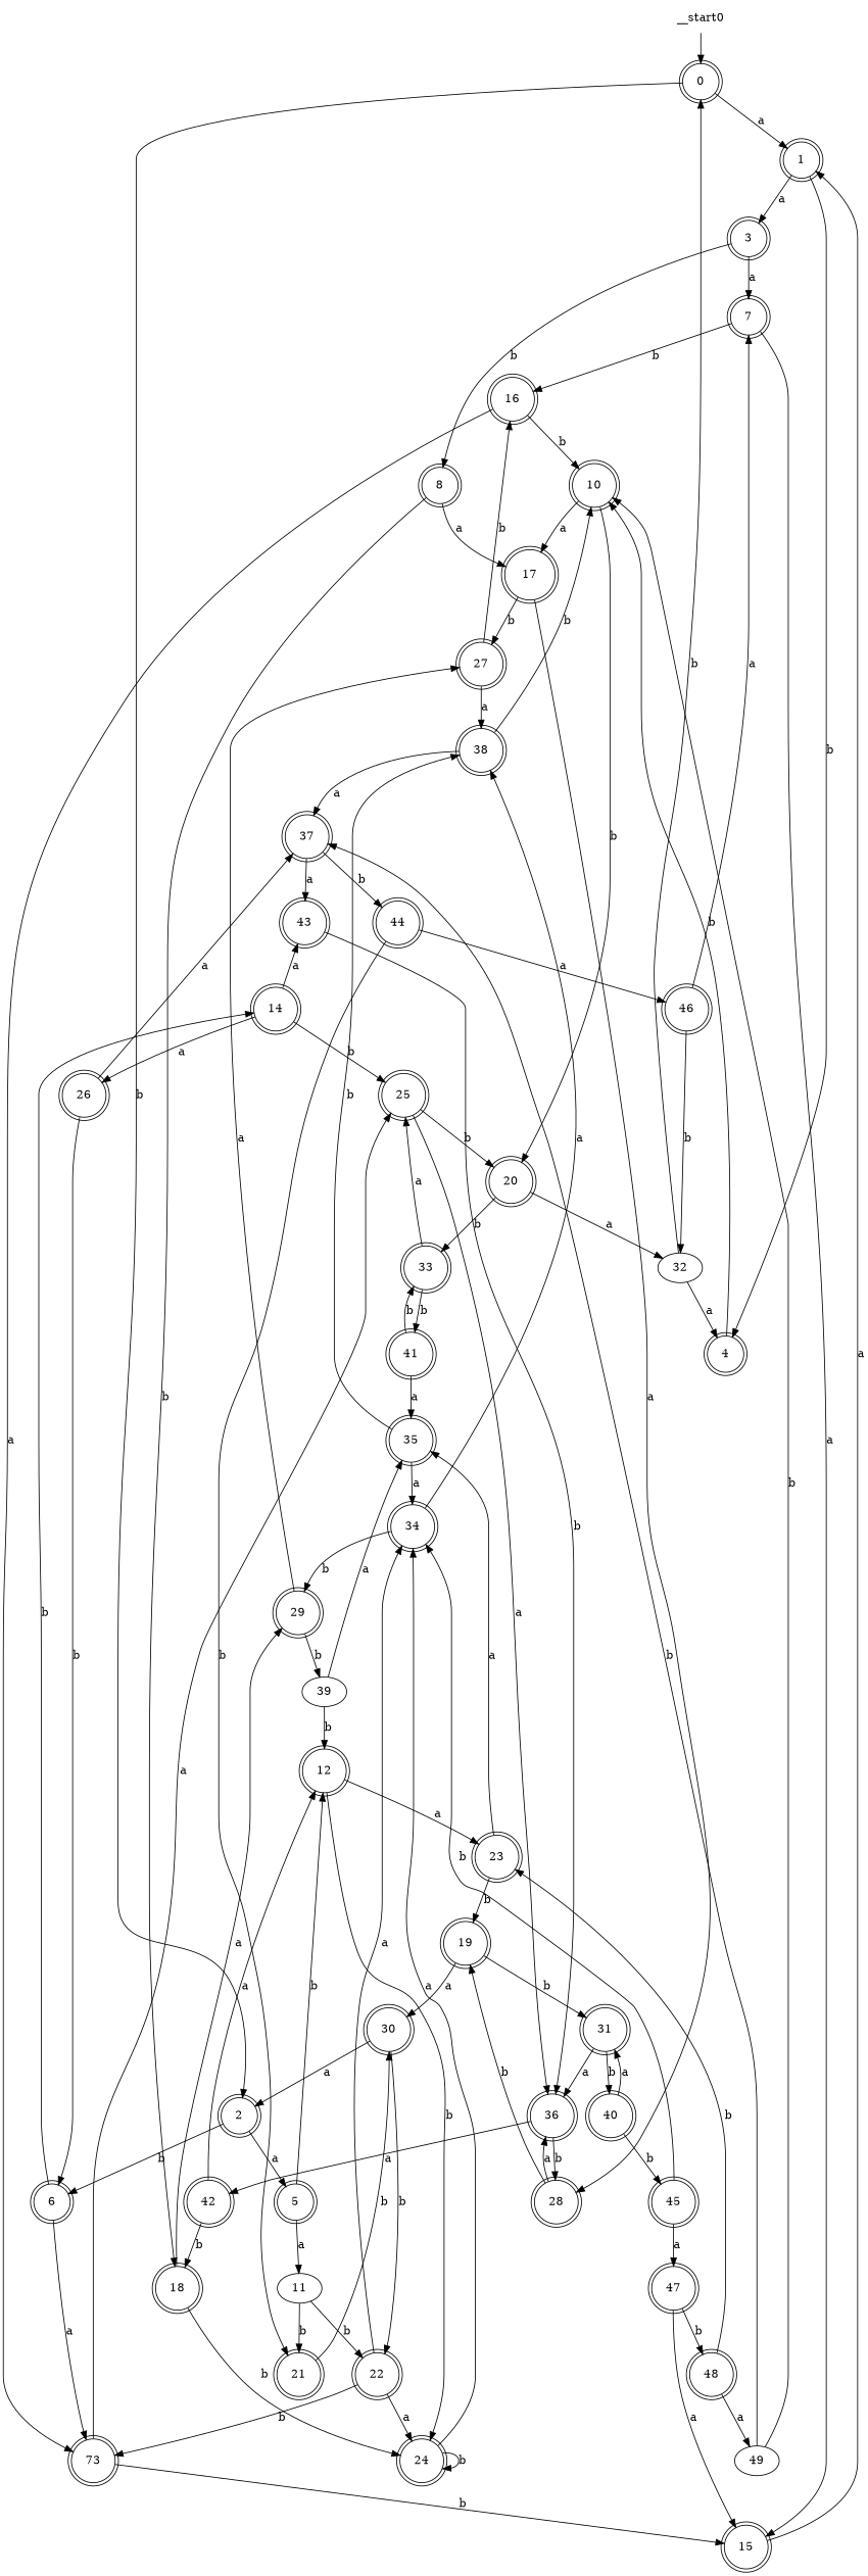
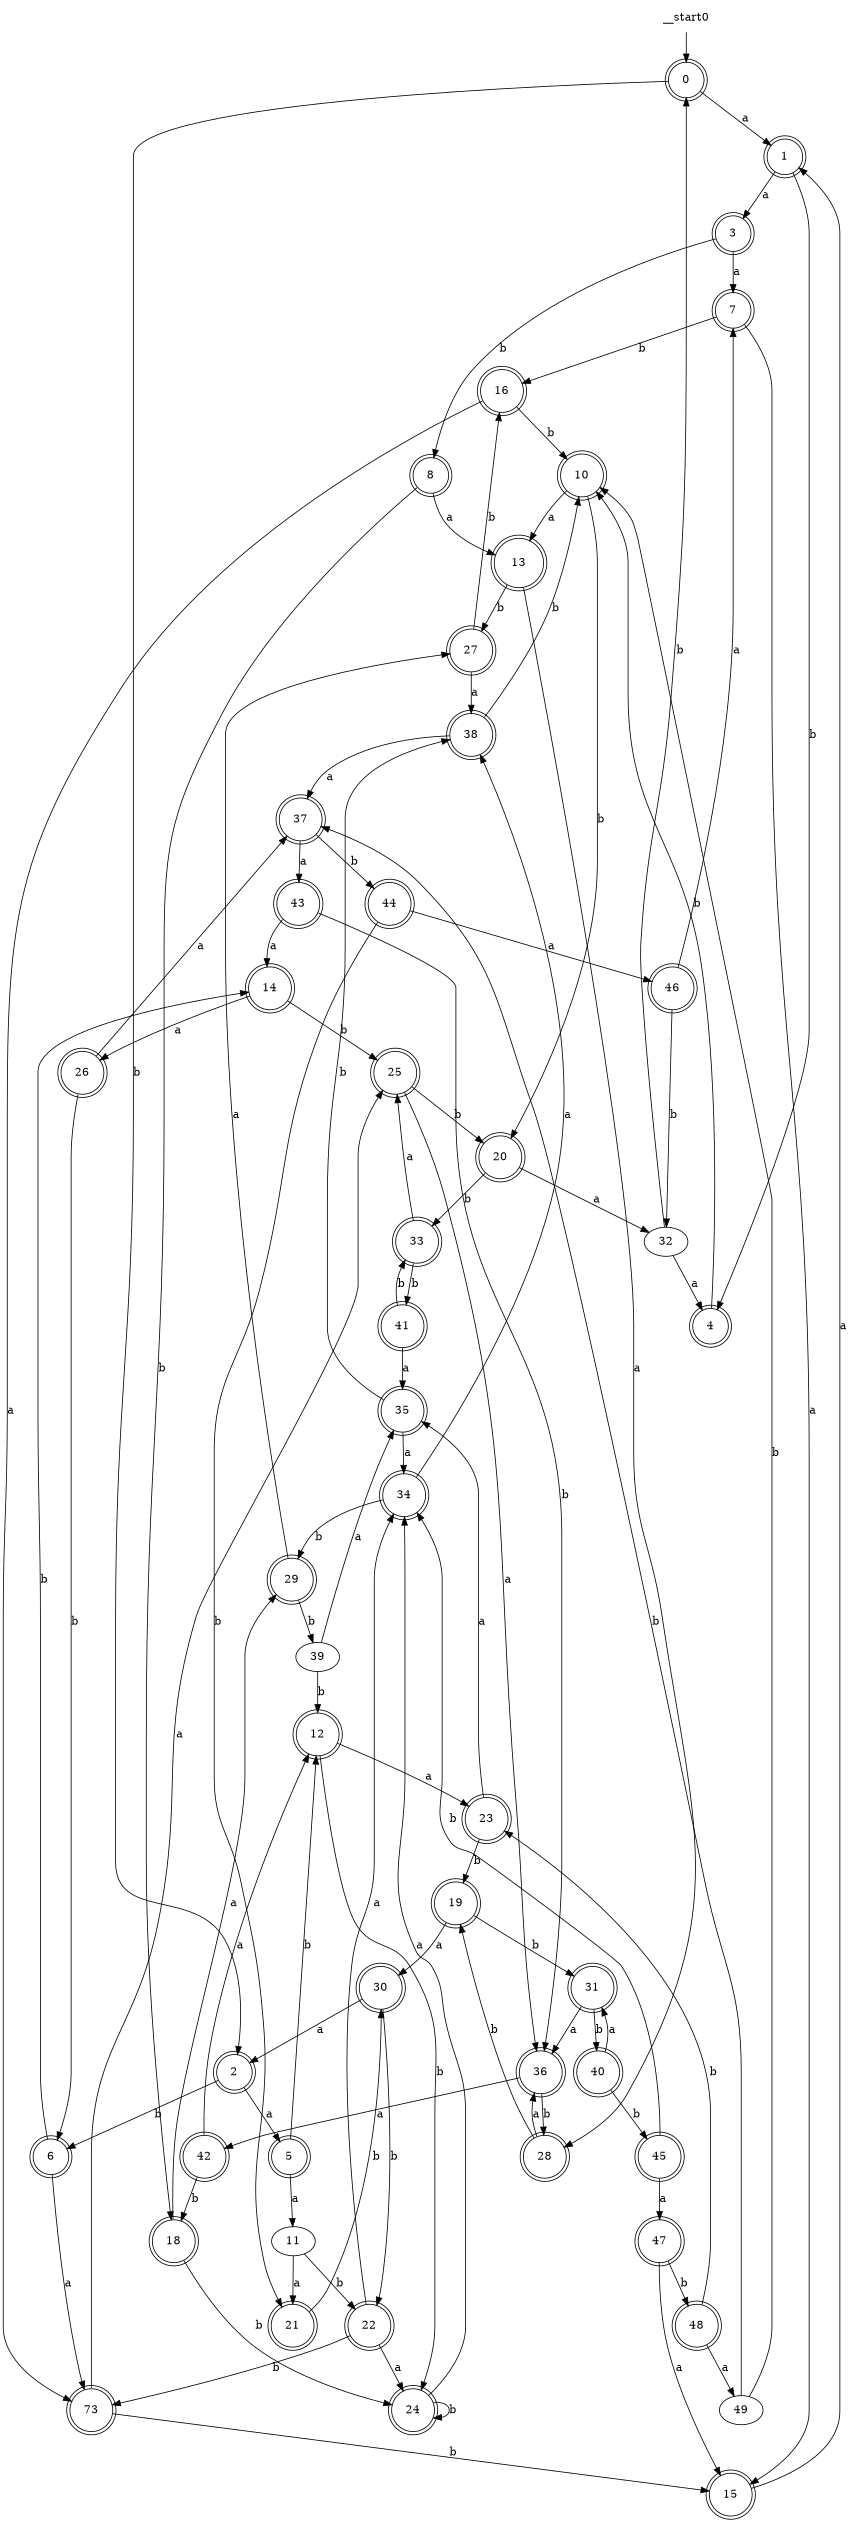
  digraph {
    node [shape=doublecircle]
    __start0 [shape=none]
    0
    1
    2
    3
    4
    5
    6
    7
    8
    10
    11 [shape=""]
    12
    n14 [label=73]
    14
    15
    16
-   17
+   17 [label=13]
    18
    20
    21
    22
    23
    24
    25
    26
    27
    28
    29
    19
    30
    31
    32 [shape=""]
    33
    34
    35
    36
    37
    38
    39 [shape=""]
    40
    41
    42
    43
    44
    45
    46
    47
    48
    49 [shape=""]
    __start0 -> 0
    0 -> 1 [label=a]
    0 -> 2 [label=b]
    1 -> 3 [label=a]
    1 -> 4 [label=b]
    2 -> 5 [label=a]
    2 -> 6 [label=b]
    3 -> 7 [label=a]
    3 -> 8 [label=b]
    4 -> 10 [label=b]
    5 -> 11 [label=a]
    5 -> 12 [label=b]
    6 -> n14 [label=a]
    6 -> 14 [label=b]
    7 -> 15 [label=a]
    7 -> 16 [label=b]
    8 -> 17 [label=a]
    8 -> 18 [label=b]
    10 -> 17 [label=a]
    10 -> 20 [label=b]
-   11 -> 21 [label=b]
+   11 -> 21 [label=a]
    11 -> 22 [label=b]
    12 -> 23 [label=a]
    12 -> 24 [label=b]
    n14 -> 15 [label=b]
    n14 -> 25 [label=a]
    14 -> 25 [label=b]
    14 -> 26 [label=a]
    15 -> 1 [label=a]
    16 -> 10 [label=b]
    16 -> n14 [label=a]
    17 -> 27 [label=b]
    17 -> 28 [label=a]
    18 -> 24 [label=b]
    18 -> 29 [label=a]
    20 -> 32 [label=a]
    20 -> 33 [label=b]
    21 -> 30 [label=b]
    22 -> n14 [label=b]
    22 -> 24 [label=a]
    22 -> 34 [label=a]
    23 -> 19 [label=b]
    23 -> 35 [label=a]
    24 -> 24 [label=b]
    24 -> 34 [label=a]
    25 -> 20 [label=b]
    25 -> 36 [label=a]
    26 -> 6 [label=b]
    26 -> 37 [label=a]
    27 -> 16 [label=b]
    27 -> 38 [label=a]
    28 -> 19 [label=b]
    28 -> 36 [label=a]
    29 -> 27 [label=a]
    29 -> 39 [label=b]
    19 -> 30 [label=a]
    19 -> 31 [label=b]
    30 -> 2 [label=a]
    30 -> 22 [label=b]
    31 -> 36 [label=a]
    31 -> 40 [label=b]
    32 -> 0 [label=b]
    32 -> 4 [label=a]
    33 -> 25 [label=a]
    33 -> 41 [label=b]
    34 -> 29 [label=b]
    34 -> 38 [label=a]
    35 -> 34 [label=a]
    35 -> 38 [label=b]
    36 -> 28 [label=b]
    36 -> 42 [label=a]
    37 -> 43 [label=a]
    37 -> 44 [label=b]
    38 -> 10 [label=b]
    38 -> 37 [label=a]
    39 -> 12 [label=b]
    39 -> 35 [label=a]
    40 -> 31 [label=a]
    40 -> 45 [label=b]
    41 -> 33 [label=b]
    41 -> 35 [label=a]
    42 -> 12 [label=a]
    42 -> 18 [label=b]
-   14 -> 43 [label=a]
+   43 -> 14 [label=a]
    43 -> 36 [label=b]
    44 -> 21 [label=b]
    44 -> 46 [label=a]
    45 -> 34 [label=b]
    45 -> 47 [label=a]
    46 -> 7 [label=a]
    46 -> 32 [label=b]
    47 -> 15 [label=a]
    47 -> 48 [label=b]
    48 -> 23 [label=b]
    48 -> 49 [label=a]
    49 -> 10 [label=b]
    49 -> 37 [label=b]
  }
